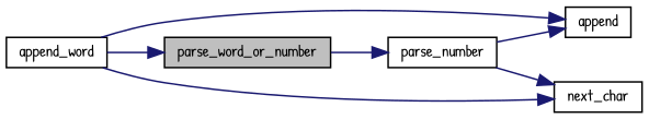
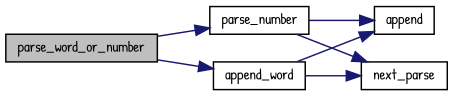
  digraph {
    fontname="Patrick Hand"
    rankdir=LR
    node [color=black fillcolor=white fontname="Patrick Hand" fontsize=10 shape=record style=filled]
    edge [color=midnightblue fontname="Patrick Hand" fontsize=10 labelfontname=Helvetica labelfontsize=10 style=solid]
    n1 [fillcolor=grey75 fontcolor=black height=0.2 label=parse_word_or_number width=0.4]
    n2 [height=0.2 label=parse_number width=0.4]
    n3 [height=0.2 label=append_word width=0.4]
    n4 [height=0.2 label=append width=0.4]
-   n5 [height=0.2 label=next_char width=0.4]
+   n5 [height=0.2 label=next_parse width=0.4]
    n1 -> n2
-   n3 -> n1
+   n1 -> n3
    n2 -> n4
    n2 -> n5
    n3 -> n4
    n3 -> n5
  }
